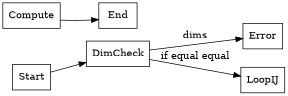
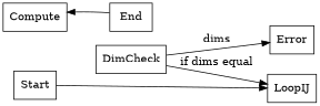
  digraph {
    rankdir=LR
    node [shape=box]
    Start
    DimCheck
    LoopIJ
    Error
    Compute
    End
-   Start -> DimCheck
-   DimCheck -> LoopIJ [label="if equal equal"]
+   Start -> LoopIJ
+   DimCheck -> LoopIJ [label="if dims equal"]
    DimCheck -> Error [label=dims]
-   Compute -> End
+   End -> Compute
  }
